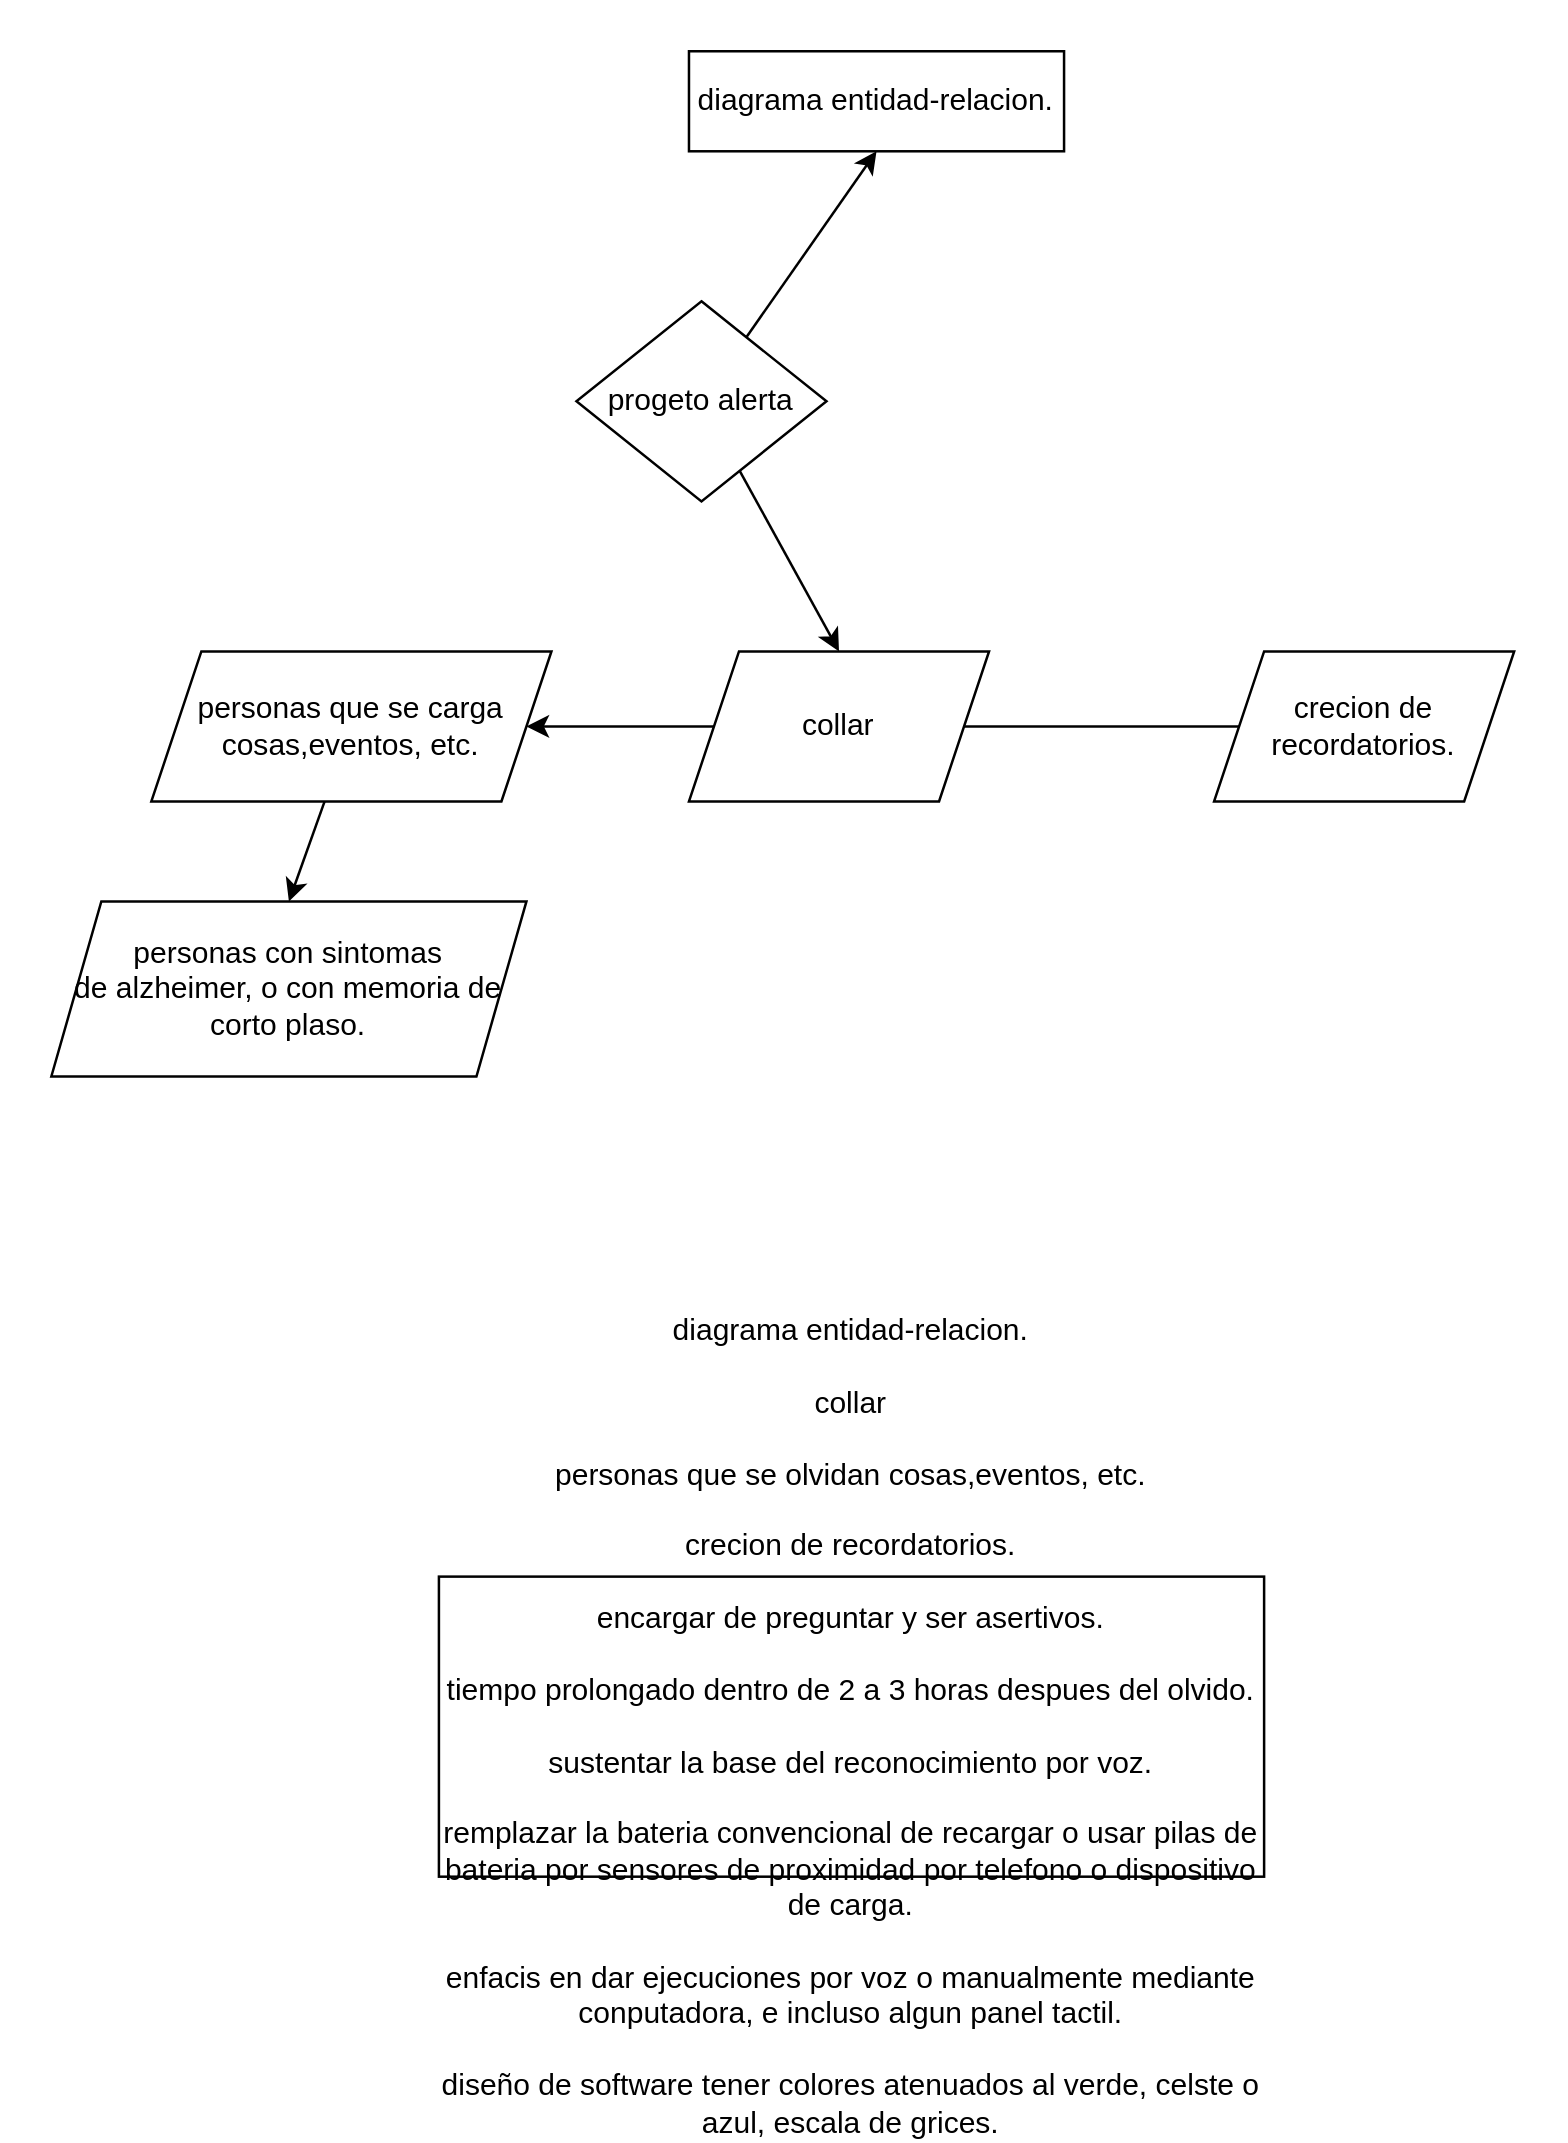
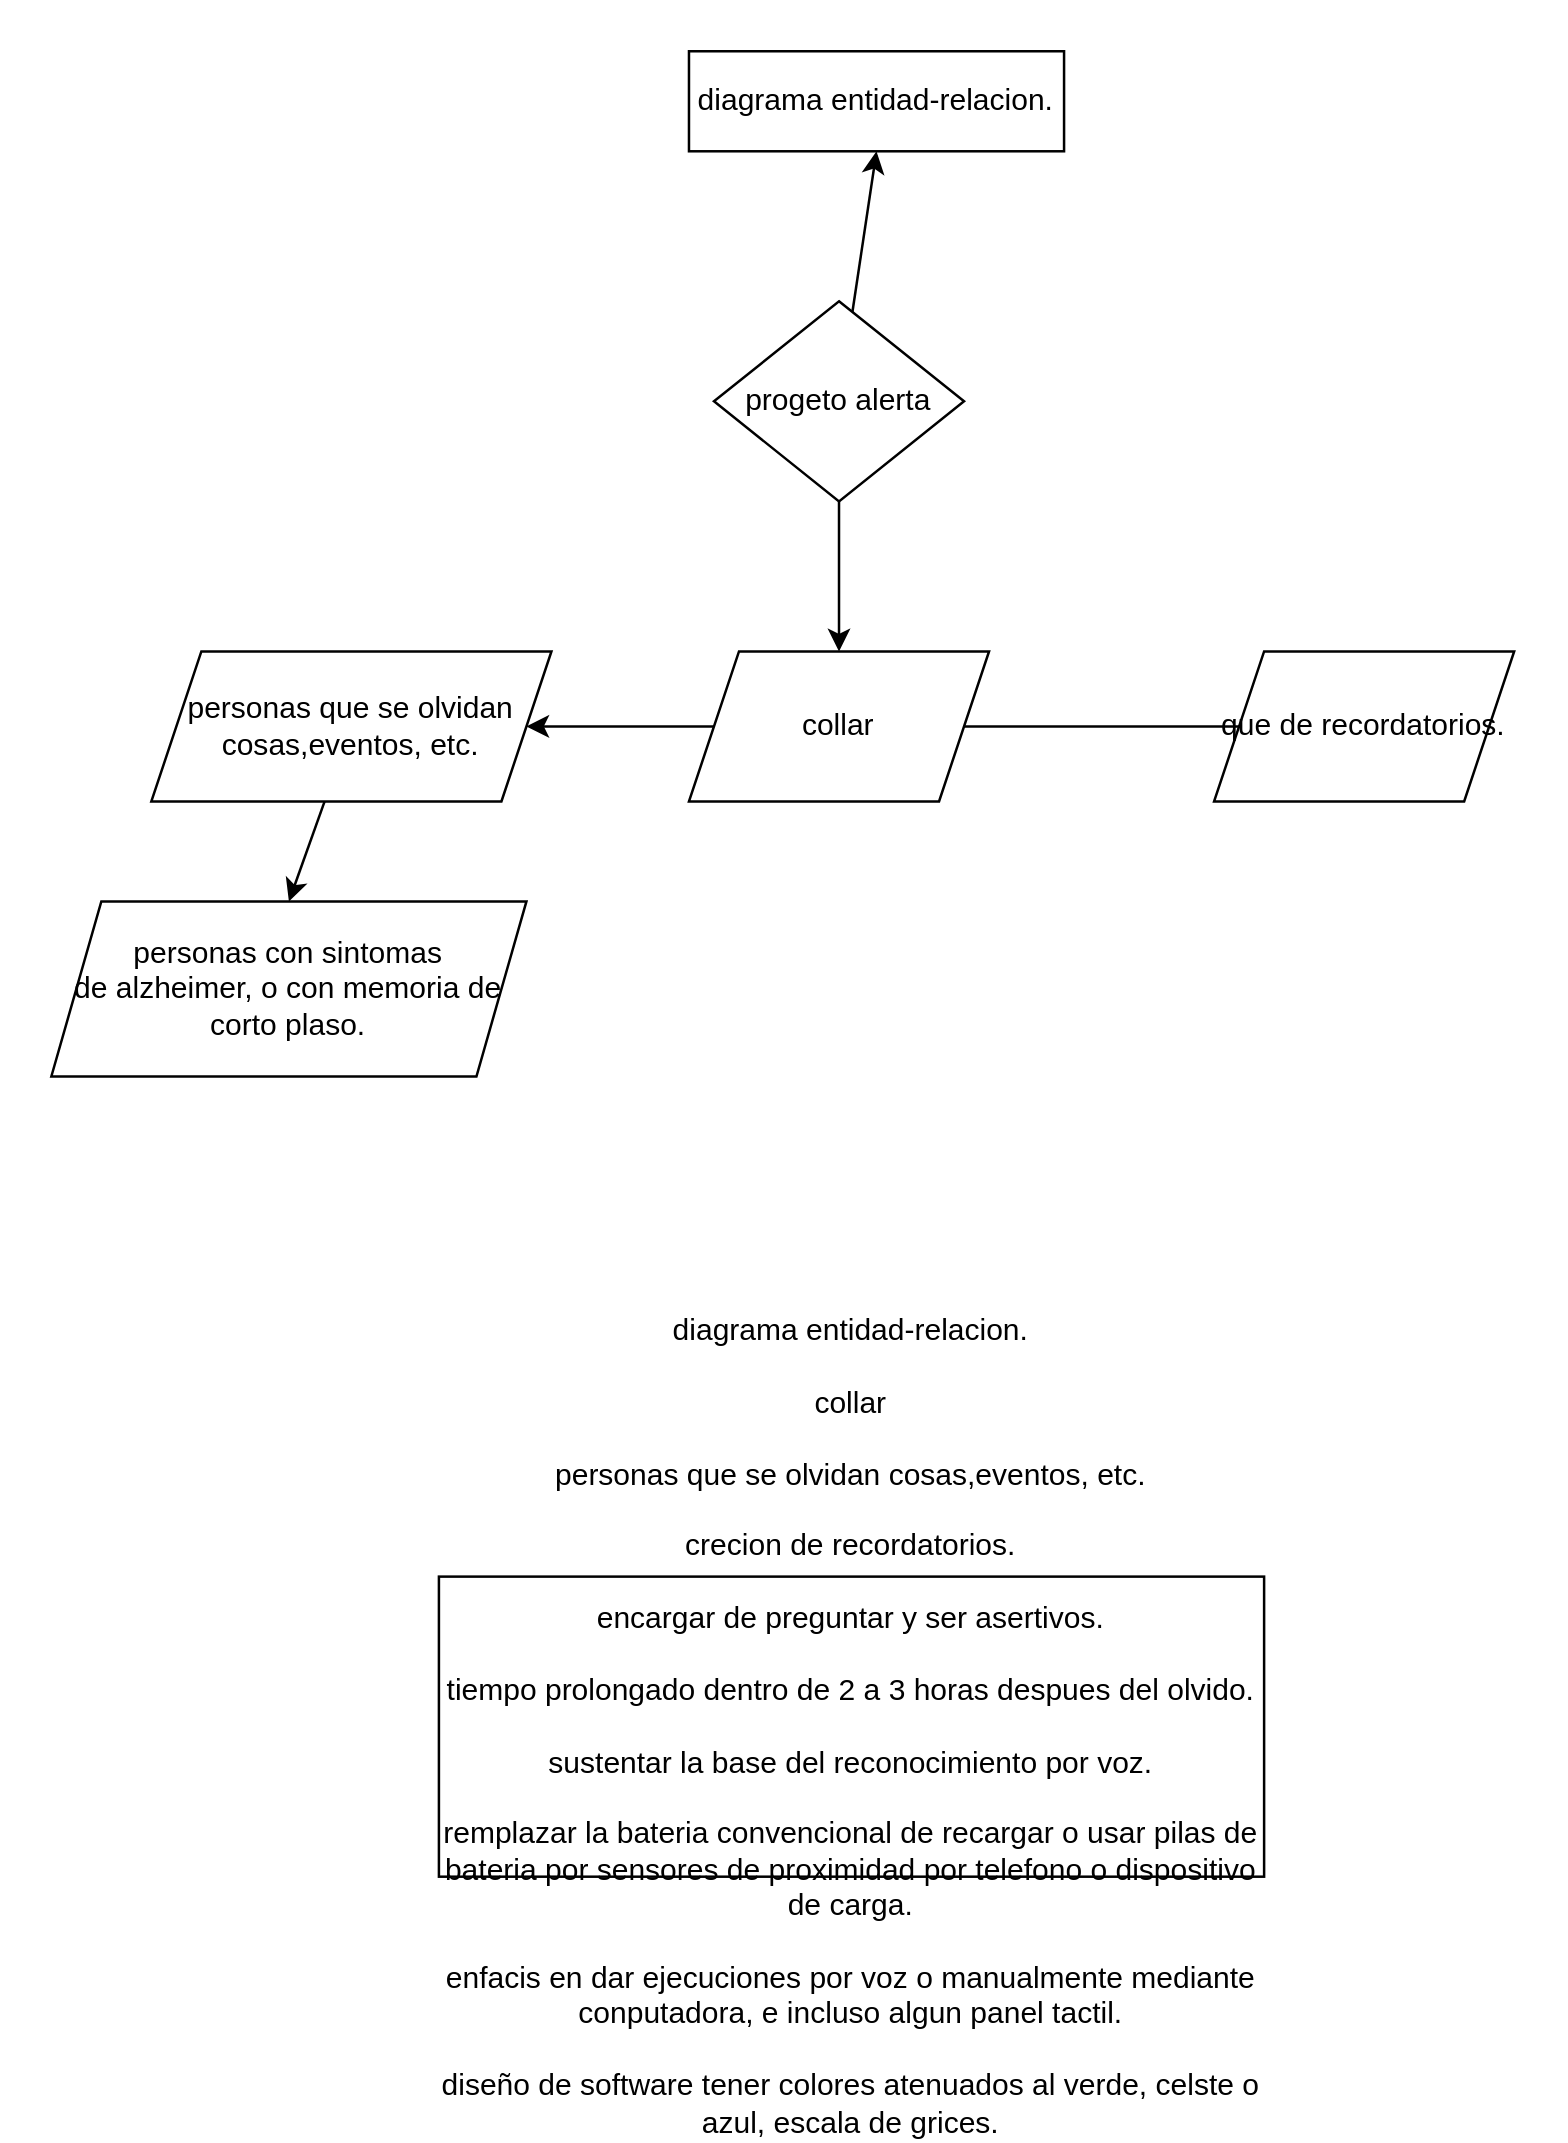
  <mxCell id="0" />
  <mxCell id="1" parent="0" />
  <mxCell id="2" value="diagrama entidad-relacion.&lt;br&gt;&lt;br&gt;collar&lt;br&gt;&lt;br&gt;personas que se olvidan cosas,eventos, etc.&lt;br&gt;&lt;br&gt;crecion de recordatorios.&lt;br&gt;&lt;br&gt;encargar de preguntar y ser asertivos.&lt;br&gt;&lt;br&gt;tiempo prolongado dentro de 2 a 3 horas despues del olvido.&lt;br&gt;&lt;br&gt;sustentar la base del reconocimiento por voz.&lt;br&gt;&lt;br&gt;remplazar la bateria convencional de recargar o usar pilas de bateria por sensores de proximidad por telefono o dispositivo de carga.&lt;br&gt;&lt;br&gt;enfacis en dar ejecuciones por voz o manualmente mediante conputadora, e incluso algun panel tactil.&lt;br&gt;&lt;br&gt;diseño de software tener colores atenuados al verde, celste o azul, escala de grices." style="rounded=0;whiteSpace=wrap;html=1;" vertex="1" parent="1"><mxGeometry x="175" y="630" width="330" height="120" as="geometry" /></mxCell>
  <mxCell id="3" value="diagrama entidad-relacion." style="rounded=0;whiteSpace=wrap;html=1;" vertex="1" parent="1"><mxGeometry x="275" y="20" width="150" height="40" as="geometry" /></mxCell>
  <mxCell id="4" style="edgeStyle=none;html=1;entryX=1;entryY=0.5;entryDx=0;entryDy=0;" edge="1" parent="1" source="6" target="8"><mxGeometry relative="1" as="geometry" /></mxCell>
  <mxCell id="5" style="edgeStyle=none;html=1;entryX=0;entryY=0.5;entryDx=0;entryDy=0;endArrow=none;" edge="1" parent="1" source="6" target="9"><mxGeometry relative="1" as="geometry" /></mxCell>
  <mxCell id="6" value="collar" style="shape=parallelogram;perimeter=parallelogramPerimeter;whiteSpace=wrap;html=1;fixedSize=1;" vertex="1" parent="1"><mxGeometry x="275" y="260" width="120" height="60" as="geometry" /></mxCell>
  <mxCell id="7" style="edgeStyle=none;html=1;entryX=0.5;entryY=0;entryDx=0;entryDy=0;" edge="1" parent="1" source="8" target="10"><mxGeometry relative="1" as="geometry" /></mxCell>
- <mxCell id="8" value="personas que se carga cosas,eventos, etc." style="shape=parallelogram;perimeter=parallelogramPerimeter;whiteSpace=wrap;html=1;fixedSize=1;" vertex="1" parent="1"><mxGeometry x="60" y="260" width="160" height="60" as="geometry" /></mxCell>
- <mxCell id="9" value="crecion de recordatorios." style="shape=parallelogram;perimeter=parallelogramPerimeter;whiteSpace=wrap;html=1;fixedSize=1;" vertex="1" parent="1"><mxGeometry x="485" y="260" width="120" height="60" as="geometry" /></mxCell>
+ <mxCell id="8" value="personas que se olvidan cosas,eventos, etc." style="shape=parallelogram;perimeter=parallelogramPerimeter;whiteSpace=wrap;html=1;fixedSize=1;" vertex="1" parent="1"><mxGeometry x="60" y="260" width="160" height="60" as="geometry" /></mxCell>
+ <mxCell id="9" value="que de recordatorios." style="shape=parallelogram;perimeter=parallelogramPerimeter;whiteSpace=wrap;html=1;fixedSize=1;" vertex="1" parent="1"><mxGeometry x="485" y="260" width="120" height="60" as="geometry" /></mxCell>
  <mxCell id="10" value="personas con sintomas de&amp;nbsp;alzheimer, o con memoria de corto plaso." style="shape=parallelogram;perimeter=parallelogramPerimeter;whiteSpace=wrap;html=1;fixedSize=1;" vertex="1" parent="1"><mxGeometry x="20" y="360" width="190" height="70" as="geometry" /></mxCell>
  <mxCell id="11" style="edgeStyle=none;html=1;entryX=0.5;entryY=0;entryDx=0;entryDy=0;" edge="1" parent="1" source="13" target="6"><mxGeometry relative="1" as="geometry" /></mxCell>
  <mxCell id="12" style="edgeStyle=none;html=1;entryX=0.5;entryY=1;entryDx=0;entryDy=0;" edge="1" parent="1" source="13" target="3"><mxGeometry relative="1" as="geometry" /></mxCell>
- <mxCell id="13" value="progeto alerta" style="rhombus;whiteSpace=wrap;html=1;" vertex="1" parent="1"><mxGeometry x="230" y="120" width="100" height="80" as="geometry" /></mxCell>
+ <mxCell id="13" value="progeto alerta" style="rhombus;whiteSpace=wrap;html=1;" vertex="1" parent="1"><mxGeometry x="285" y="120" width="100" height="80" as="geometry" /></mxCell>
